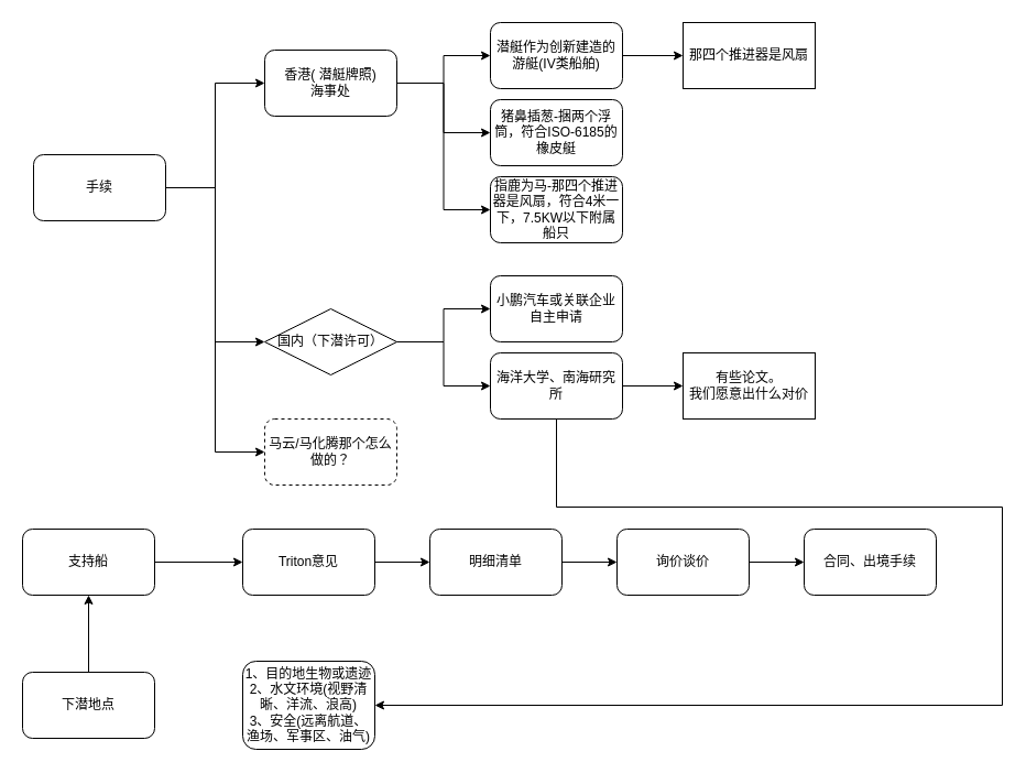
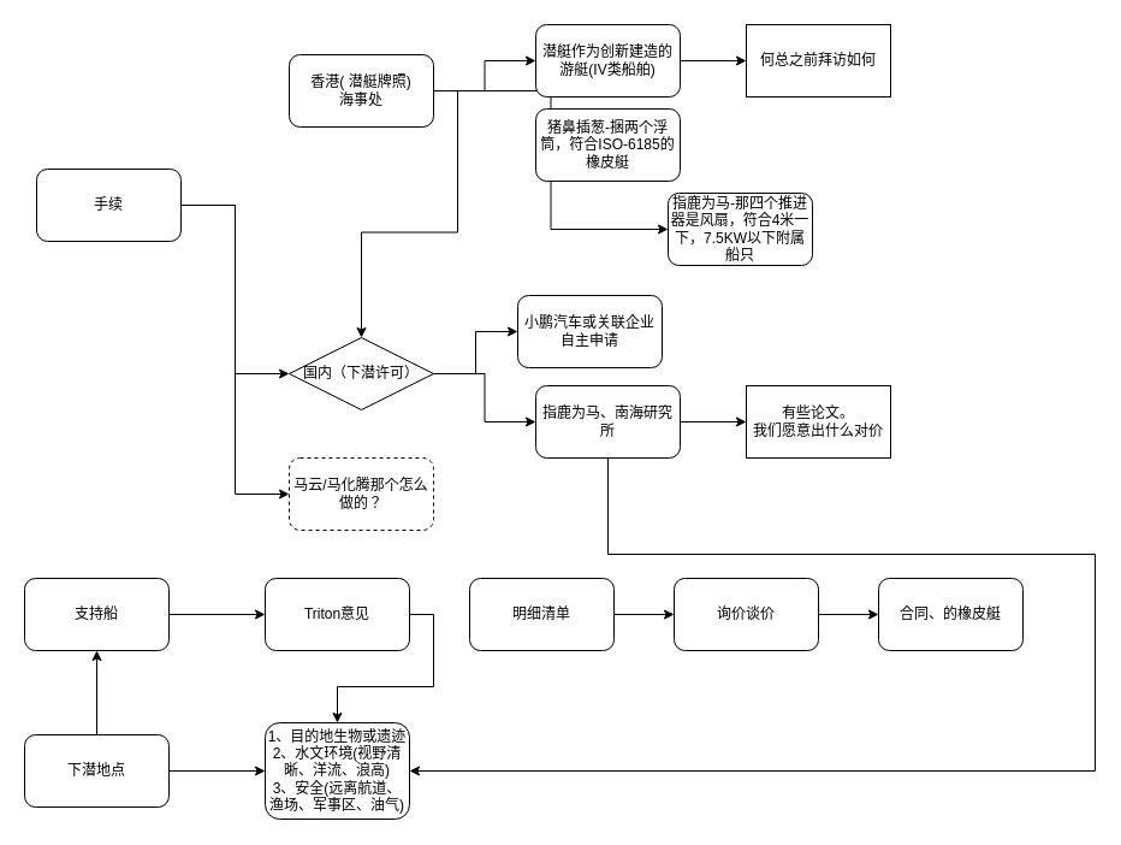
  <mxCell id="0" />
  <mxCell id="1" parent="0" />
- <mxCell id="2" style="edgeStyle=orthogonalEdgeStyle;rounded=0;orthogonalLoop=1;jettySize=auto;html=1;exitX=1;exitY=0.5;exitDx=0;exitDy=0;entryX=0;entryY=0.5;entryDx=0;entryDy=0;" parent="1" source="5" target="9" edge="1"><mxGeometry relative="1" as="geometry" /></mxCell>
  <mxCell id="3" style="edgeStyle=orthogonalEdgeStyle;rounded=0;orthogonalLoop=1;jettySize=auto;html=1;exitX=1;exitY=0.5;exitDx=0;exitDy=0;entryX=0;entryY=0.5;entryDx=0;entryDy=0;" parent="1" source="5" target="22" edge="1"><mxGeometry relative="1" as="geometry"><mxPoint x="150" y="250" as="sourcePoint" /></mxGeometry></mxCell>
  <mxCell id="4" style="edgeStyle=orthogonalEdgeStyle;rounded=0;orthogonalLoop=1;jettySize=auto;html=1;exitX=1;exitY=0.5;exitDx=0;exitDy=0;entryX=0;entryY=0.5;entryDx=0;entryDy=0;" edge="1" parent="1" source="5" target="12"><mxGeometry relative="1" as="geometry" /></mxCell>
  <mxCell id="5" value="手续" style="rounded=1;whiteSpace=wrap;html=1;" parent="1" vertex="1"><mxGeometry x="30" y="140" width="120" height="60" as="geometry" /></mxCell>
  <mxCell id="6" style="edgeStyle=orthogonalEdgeStyle;rounded=0;orthogonalLoop=1;jettySize=auto;html=1;exitX=1;exitY=0.5;exitDx=0;exitDy=0;entryX=0;entryY=0.5;entryDx=0;entryDy=0;" parent="1" source="9" target="14" edge="1"><mxGeometry relative="1" as="geometry" /></mxCell>
- <mxCell id="7" style="edgeStyle=orthogonalEdgeStyle;rounded=0;orthogonalLoop=1;jettySize=auto;html=1;exitX=1;exitY=0.5;exitDx=0;exitDy=0;entryX=0;entryY=0.5;entryDx=0;entryDy=0;" parent="1" source="9" target="15" edge="1"><mxGeometry relative="1" as="geometry" /></mxCell>
+ <mxCell id="7" style="edgeStyle=orthogonalEdgeStyle;rounded=0;orthogonalLoop=1;jettySize=auto;html=1;exitX=1;exitY=0.5;exitDx=0;exitDy=0;" parent="1" source="9" target="12" edge="1"><mxGeometry relative="1" as="geometry" /></mxCell>
  <mxCell id="8" style="edgeStyle=orthogonalEdgeStyle;rounded=0;orthogonalLoop=1;jettySize=auto;html=1;exitX=1;exitY=0.5;exitDx=0;exitDy=0;entryX=0;entryY=0.5;entryDx=0;entryDy=0;" edge="1" parent="1" source="9" target="36"><mxGeometry relative="1" as="geometry" /></mxCell>
  <mxCell id="9" value="香港( 潜艇牌照)&lt;br&gt;海事处" style="rounded=1;whiteSpace=wrap;html=1;" parent="1" vertex="1"><mxGeometry x="240" y="45" width="120" height="60" as="geometry" /></mxCell>
  <mxCell id="10" style="edgeStyle=orthogonalEdgeStyle;rounded=0;orthogonalLoop=1;jettySize=auto;html=1;exitX=1;exitY=0.5;exitDx=0;exitDy=0;entryX=0;entryY=0.5;entryDx=0;entryDy=0;" parent="1" source="12" target="16" edge="1"><mxGeometry relative="1" as="geometry" /></mxCell>
  <mxCell id="11" style="edgeStyle=orthogonalEdgeStyle;rounded=0;orthogonalLoop=1;jettySize=auto;html=1;exitX=1;exitY=0.5;exitDx=0;exitDy=0;entryX=0;entryY=0.5;entryDx=0;entryDy=0;" parent="1" source="12" target="19" edge="1"><mxGeometry relative="1" as="geometry" /></mxCell>
  <mxCell id="12" value="国内（下潜许可）" style="rhombus;whiteSpace=wrap;html=1;" parent="1" vertex="1"><mxGeometry x="240" y="280" width="120" height="60" as="geometry" /></mxCell>
  <mxCell id="13" style="edgeStyle=orthogonalEdgeStyle;rounded=0;orthogonalLoop=1;jettySize=auto;html=1;exitX=1;exitY=0.5;exitDx=0;exitDy=0;entryX=0;entryY=0.5;entryDx=0;entryDy=0;" parent="1" source="14" target="23" edge="1"><mxGeometry relative="1" as="geometry" /></mxCell>
  <mxCell id="14" value="潜艇作为创新建造的游艇(IV类船舶)" style="rounded=1;whiteSpace=wrap;html=1;" parent="1" vertex="1"><mxGeometry x="445" y="20" width="120" height="60" as="geometry" /></mxCell>
  <mxCell id="15" value="猪鼻插葱-捆两个浮筒，符合ISO-6185的橡皮艇" style="rounded=1;whiteSpace=wrap;html=1;" parent="1" vertex="1"><mxGeometry x="445" y="90" width="120" height="60" as="geometry" /></mxCell>
- <mxCell id="16" value="小鹏汽车或关联企业自主申请" style="rounded=1;whiteSpace=wrap;html=1;" parent="1" vertex="1"><mxGeometry x="445" y="250" width="120" height="60" as="geometry" /></mxCell>
+ <mxCell id="16" value="小鹏汽车或关联企业自主申请" style="rounded=1;whiteSpace=wrap;html=1;" parent="1" vertex="1"><mxGeometry x="430" y="245" width="120" height="60" as="geometry" /></mxCell>
  <mxCell id="17" style="edgeStyle=orthogonalEdgeStyle;rounded=0;orthogonalLoop=1;jettySize=auto;html=1;exitX=1;exitY=0.5;exitDx=0;exitDy=0;" parent="1" source="19" target="35" edge="1"><mxGeometry relative="1" as="geometry" /></mxCell>
  <mxCell id="18" style="edgeStyle=orthogonalEdgeStyle;rounded=0;orthogonalLoop=1;jettySize=auto;html=1;exitX=0.5;exitY=1;exitDx=0;exitDy=0;entryX=1;entryY=0.5;entryDx=0;entryDy=0;" parent="1" source="19" target="34" edge="1"><mxGeometry relative="1" as="geometry"><Array as="points"><mxPoint x="505" y="460" /><mxPoint x="910" y="460" /><mxPoint x="910" y="640" /></Array></mxGeometry></mxCell>
- <mxCell id="19" value="海洋大学、南海研究所" style="rounded=1;whiteSpace=wrap;html=1;" parent="1" vertex="1"><mxGeometry x="445" y="320" width="120" height="60" as="geometry" /></mxCell>
+ <mxCell id="19" value="指鹿为马、南海研究所" style="rounded=1;whiteSpace=wrap;html=1;" parent="1" vertex="1"><mxGeometry x="445" y="320" width="120" height="60" as="geometry" /></mxCell>
  <mxCell id="20" style="edgeStyle=orthogonalEdgeStyle;rounded=0;orthogonalLoop=1;jettySize=auto;html=1;exitX=1;exitY=0.5;exitDx=0;exitDy=0;entryX=0;entryY=0.5;entryDx=0;entryDy=0;" parent="1" source="21" target="25" edge="1"><mxGeometry relative="1" as="geometry" /></mxCell>
  <mxCell id="21" value="支持船" style="rounded=1;whiteSpace=wrap;html=1;" parent="1" vertex="1"><mxGeometry x="20" y="480" width="120" height="60" as="geometry" /></mxCell>
  <mxCell id="22" value="马云/马化腾那个怎么做的？" style="rounded=1;whiteSpace=wrap;html=1;dashed=1;" parent="1" vertex="1"><mxGeometry x="240" y="380" width="120" height="60" as="geometry" /></mxCell>
- <mxCell id="23" value="那四个推进器是风扇" style="rounded=0;whiteSpace=wrap;html=1;" parent="1" vertex="1"><mxGeometry x="620" y="20" width="120" height="60" as="geometry" /></mxCell>
- <mxCell id="24" style="edgeStyle=orthogonalEdgeStyle;rounded=0;orthogonalLoop=1;jettySize=auto;html=1;exitX=1;exitY=0.5;exitDx=0;exitDy=0;entryX=0;entryY=0.5;entryDx=0;entryDy=0;" parent="1" source="25" target="27" edge="1"><mxGeometry relative="1" as="geometry" /></mxCell>
+ <mxCell id="23" value="何总之前拜访如何" style="rounded=0;whiteSpace=wrap;html=1;" parent="1" vertex="1"><mxGeometry x="620" y="20" width="120" height="60" as="geometry" /></mxCell>
+ <mxCell id="24" style="edgeStyle=orthogonalEdgeStyle;rounded=0;orthogonalLoop=1;jettySize=auto;html=1;exitX=1;exitY=0.5;exitDx=0;exitDy=0;" parent="1" source="25" target="34" edge="1"><mxGeometry relative="1" as="geometry" /></mxCell>
  <mxCell id="25" value="Triton意见" style="rounded=1;whiteSpace=wrap;html=1;" parent="1" vertex="1"><mxGeometry x="220" y="480" width="120" height="60" as="geometry" /></mxCell>
  <mxCell id="26" style="edgeStyle=orthogonalEdgeStyle;rounded=0;orthogonalLoop=1;jettySize=auto;html=1;exitX=1;exitY=0.5;exitDx=0;exitDy=0;entryX=0;entryY=0.5;entryDx=0;entryDy=0;" parent="1" source="27" target="29" edge="1"><mxGeometry relative="1" as="geometry" /></mxCell>
  <mxCell id="27" value="明细清单" style="rounded=1;whiteSpace=wrap;html=1;" parent="1" vertex="1"><mxGeometry x="390" y="480" width="120" height="60" as="geometry" /></mxCell>
  <mxCell id="28" style="edgeStyle=orthogonalEdgeStyle;rounded=0;orthogonalLoop=1;jettySize=auto;html=1;exitX=1;exitY=0.5;exitDx=0;exitDy=0;entryX=0;entryY=0.5;entryDx=0;entryDy=0;" parent="1" source="29" target="30" edge="1"><mxGeometry relative="1" as="geometry" /></mxCell>
  <mxCell id="29" value="询价谈价" style="rounded=1;whiteSpace=wrap;html=1;" parent="1" vertex="1"><mxGeometry x="560" y="480" width="120" height="60" as="geometry" /></mxCell>
- <mxCell id="30" value="合同、出境手续" style="rounded=1;whiteSpace=wrap;html=1;" parent="1" vertex="1"><mxGeometry x="730" y="480" width="120" height="60" as="geometry" /></mxCell>
+ <mxCell id="30" value="合同、的橡皮艇" style="rounded=1;whiteSpace=wrap;html=1;" parent="1" vertex="1"><mxGeometry x="730" y="480" width="120" height="60" as="geometry" /></mxCell>
+ <mxCell id="31" style="edgeStyle=orthogonalEdgeStyle;rounded=0;orthogonalLoop=1;jettySize=auto;html=1;exitX=1;exitY=0.5;exitDx=0;exitDy=0;entryX=0;entryY=0.5;entryDx=0;entryDy=0;" parent="1" source="33" target="34" edge="1"><mxGeometry relative="1" as="geometry" /></mxCell>
  <mxCell id="32" style="edgeStyle=orthogonalEdgeStyle;rounded=0;orthogonalLoop=1;jettySize=auto;html=1;exitX=0.5;exitY=0;exitDx=0;exitDy=0;entryX=0.5;entryY=1;entryDx=0;entryDy=0;" parent="1" source="33" target="21" edge="1"><mxGeometry relative="1" as="geometry" /></mxCell>
  <mxCell id="33" value="下潜地点" style="rounded=1;whiteSpace=wrap;html=1;" parent="1" vertex="1"><mxGeometry x="20" y="610" width="120" height="60" as="geometry" /></mxCell>
  <mxCell id="34" value="1、目的地生物或遗迹&lt;br&gt;2、水文环境(视野清晰、洋流、浪高)&lt;br&gt;3、安全(远离航道、渔场、军事区、油气)" style="rounded=1;whiteSpace=wrap;html=1;" parent="1" vertex="1"><mxGeometry x="220" y="600" width="120" height="80" as="geometry" /></mxCell>
  <mxCell id="35" value="有些论文。&lt;br&gt;我们愿意出什么对价" style="rounded=0;whiteSpace=wrap;html=1;" parent="1" vertex="1"><mxGeometry x="620" y="320" width="120" height="60" as="geometry" /></mxCell>
- <mxCell id="36" value="指鹿为马-那四个推进器是风扇，符合4米一下，7.5KW以下附属船只" style="rounded=1;whiteSpace=wrap;html=1;" vertex="1" parent="1"><mxGeometry x="445" y="160" width="120" height="60" as="geometry" /></mxCell>
+ <mxCell id="36" value="指鹿为马-那四个推进器是风扇，符合4米一下，7.5KW以下附属船只" style="rounded=1;whiteSpace=wrap;html=1;" vertex="1" parent="1"><mxGeometry x="555" y="160" width="120" height="60" as="geometry" /></mxCell>
